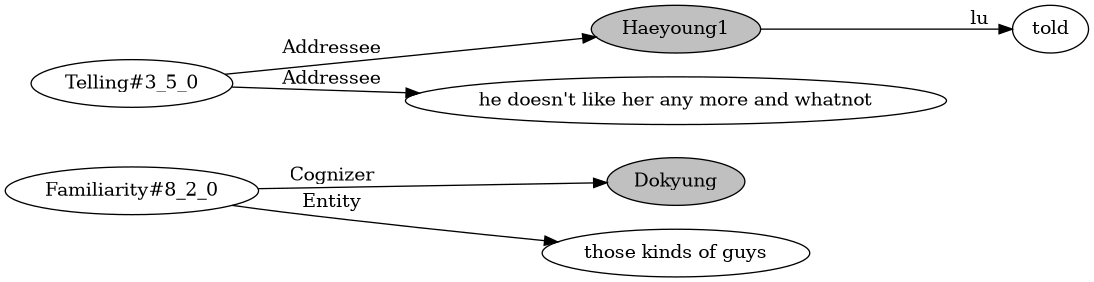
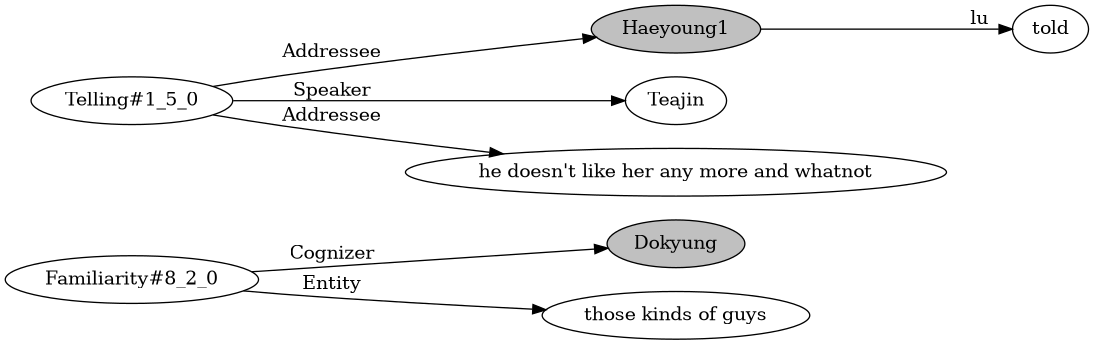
  digraph {
    rankdir=LR
    n1 [fillcolor=gray label=Dokyung style=filled]
    n2 [label="Familiarity#8_2_0"]
    n3 [label="those kinds of guys"]
    n4 [fillcolor=gray label=Haeyoung1 style=filled]
    n5 [label=told]
-   n6 [label="Telling#3_5_0"]
+   n6 [label="Telling#1_5_0"]
+   n7 [label=Teajin]
    n8 [label="he doesn't like her any more and whatnot"]
    n2 -> n1 [label=Cognizer]
    n2 -> n3 [label=Entity]
    n4 -> n5 [label=lu]
    n6 -> n4 [label=Addressee]
+   n6 -> n7 [label=Speaker]
    n6 -> n8 [label=Addressee]
  }
